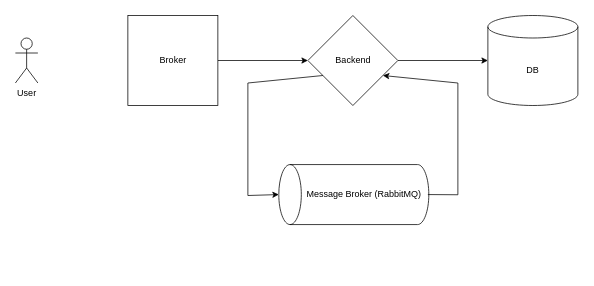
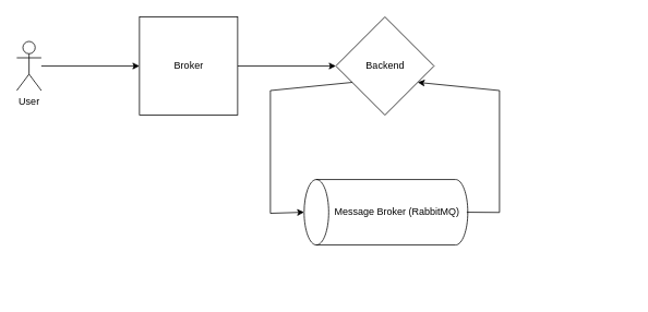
  <mxCell id="0" />
  <mxCell id="1" parent="0" />
  <mxCell id="2" style="edgeStyle=orthogonalEdgeStyle;rounded=0;orthogonalLoop=1;jettySize=auto;html=1;exitX=1;exitY=0.5;exitDx=0;exitDy=0;entryX=0;entryY=0.5;entryDx=0;entryDy=0;" parent="1" source="3" target="5" edge="1"><mxGeometry relative="1" as="geometry" /></mxCell>
  <mxCell id="3" value="Broker" style="html=1;" parent="1" vertex="1"><mxGeometry x="170" width="120" height="120" as="geometry" y="20" /></mxCell>
- <mxCell id="4" style="edgeStyle=orthogonalEdgeStyle;rounded=0;orthogonalLoop=1;jettySize=auto;html=1;exitX=1;exitY=0.5;exitDx=0;exitDy=0;entryX=0;entryY=0.5;entryDx=0;entryDy=0;entryPerimeter=0;" parent="1" source="5" target="8" edge="1"><mxGeometry relative="1" as="geometry" /></mxCell>
  <mxCell id="5" value="Backend" style="rhombus;html=1;" parent="1" vertex="1"><mxGeometry x="410" width="120" height="120" as="geometry" y="20" /></mxCell>
+ <mxCell id="6" style="edgeStyle=orthogonalEdgeStyle;rounded=0;orthogonalLoop=1;jettySize=auto;html=1;entryX=0;entryY=0.5;entryDx=0;entryDy=0;" parent="1" source="7" target="3" edge="1"><mxGeometry relative="1" as="geometry" /></mxCell>
  <mxCell id="7" value="User" style="shape=umlActor;verticalLabelPosition=bottom;verticalAlign=top;html=1;" parent="1" vertex="1"><mxGeometry x="20" y="50" width="30" height="60" as="geometry" /></mxCell>
- <mxCell id="8" value="DB" style="shape=cylinder3;whiteSpace=wrap;html=1;boundedLbl=1;backgroundOutline=1;size=15;" parent="1" vertex="1"><mxGeometry x="650" width="120" height="120" as="geometry" y="20" /></mxCell>
  <mxCell id="9" value="" style="shape=cylinder3;whiteSpace=wrap;html=1;boundedLbl=1;backgroundOutline=1;size=15;rotation=-90;horizontal=1;" vertex="1" parent="1"><mxGeometry x="431.25" y="158.75" width="80" height="200" as="geometry" /></mxCell>
  <mxCell id="10" value="Message Broker (RabbitMQ)" style="text;strokeColor=none;align=center;fillColor=none;html=1;verticalAlign=middle;whiteSpace=wrap;rounded=0;" vertex="1" parent="1"><mxGeometry x="400" y="243.75" width="170" height="30" as="geometry" /></mxCell>
  <mxCell id="11" value="" style="endArrow=classic;html=1;rounded=0;exitX=0;exitY=0.75;exitDx=0;exitDy=0;entryX=0.5;entryY=0;entryDx=0;entryDy=0;entryPerimeter=0;" edge="1" parent="1" source="5" target="9"><mxGeometry width="50" height="50" relative="1" as="geometry"><mxPoint x="400" y="160" as="sourcePoint" /><mxPoint x="450" y="110" as="targetPoint" /><Array as="points"><mxPoint x="330" y="110" /><mxPoint x="330" y="260" /></Array></mxGeometry></mxCell>
  <mxCell id="12" value="" style="endArrow=classic;html=1;rounded=0;entryX=1;entryY=0.75;entryDx=0;entryDy=0;exitX=1;exitY=0.5;exitDx=0;exitDy=0;" edge="1" parent="1" source="10" target="5"><mxGeometry width="50" height="50" relative="1" as="geometry"><mxPoint x="400" y="160" as="sourcePoint" /><mxPoint x="450" y="110" as="targetPoint" /><Array as="points"><mxPoint x="610" y="259" /><mxPoint x="610" y="110" /></Array></mxGeometry></mxCell>
